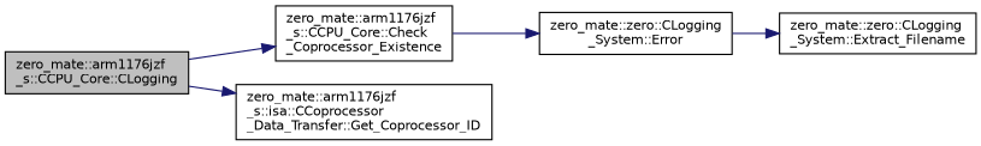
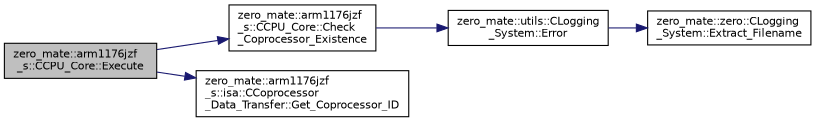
  digraph {
    rankdir=LR
    node [color=black fontname=Helvetica fontsize=10 shape=record]
    edge [color=midnightblue fontname=Helvetica fontsize=10 labelfontname=Helvetica labelfontsize=10 style=solid]
-   n1 [fillcolor=grey75 fontcolor=black height=0.2 label="zero_mate::arm1176jzf\l_s::CCPU_Core::CLogging" style=filled width=0.4]
+   n1 [fillcolor=grey75 fontcolor=black height=0.2 label="zero_mate::arm1176jzf\l_s::CCPU_Core::Execute" style=filled width=0.4]
    n2 [height=0.2 label="zero_mate::arm1176jzf\l_s::CCPU_Core::Check\l_Coprocessor_Existence" width=0.4]
    n3 [height=0.2 label="zero_mate::arm1176jzf\l_s::isa::CCoprocessor\l_Data_Transfer::Get_Coprocessor_ID" width=0.4]
-   n4 [height=0.2 label="zero_mate::zero::CLogging\l_System::Error" width=0.4]
+   n4 [height=0.2 label="zero_mate::utils::CLogging\l_System::Error" width=0.4]
    n5 [height=0.2 label="zero_mate::zero::CLogging\l_System::Extract_Filename" width=0.4]
    n1 -> n2
    n1 -> n3
    n2 -> n4
    n4 -> n5
  }
